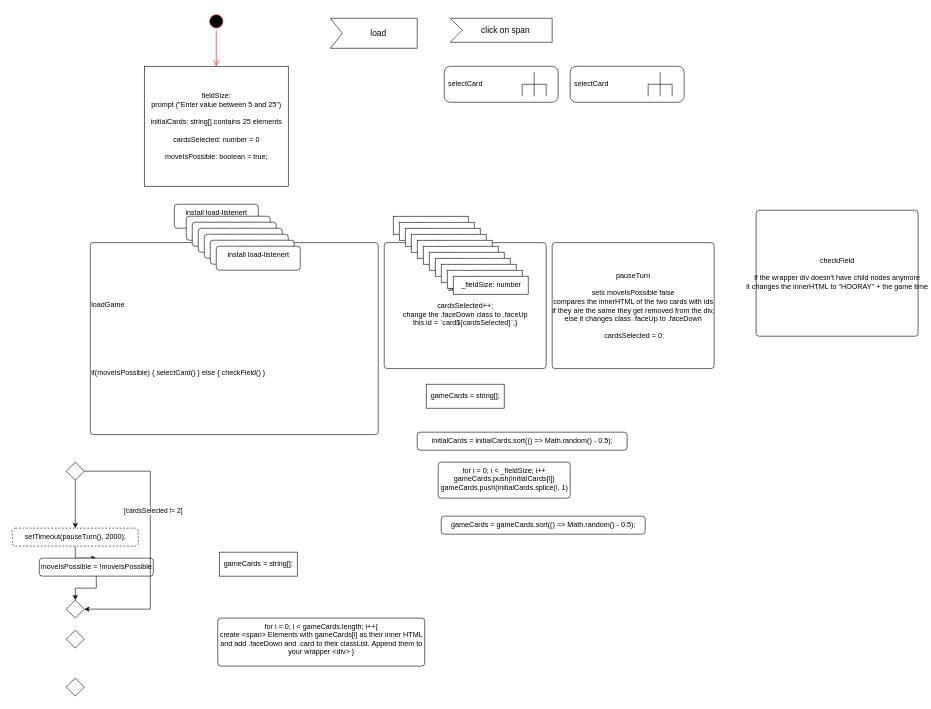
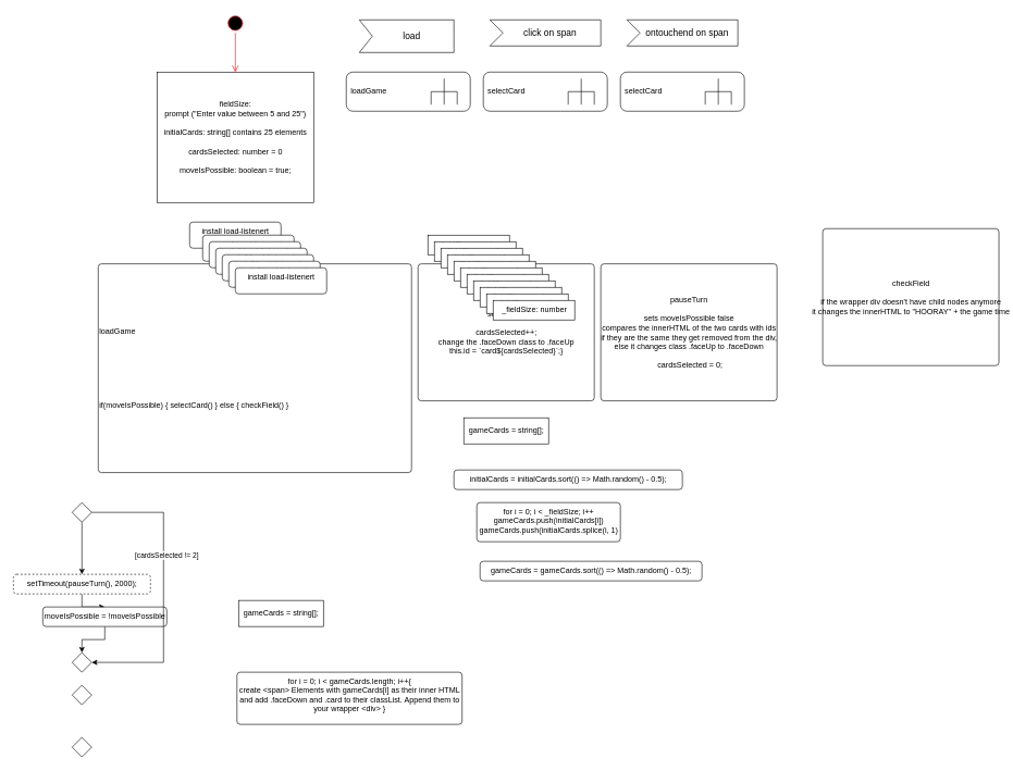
  <mxCell id="0" />
  <mxCell id="1" parent="0" />
  <mxCell id="2" value="" style="ellipse;html=1;shape=startState;fillColor=#000000;strokeColor=#ff0000;" vertex="1" parent="1"><mxGeometry x="345" y="20" width="30" height="30" as="geometry" /></mxCell>
  <mxCell id="3" value="" style="edgeStyle=orthogonalEdgeStyle;html=1;verticalAlign=bottom;endArrow=open;endSize=8;strokeColor=#ff0000;rounded=0;entryX=0.5;entryY=0;entryDx=0;entryDy=0;" edge="1" source="2" parent="1" target="4"><mxGeometry relative="1" as="geometry"><mxPoint x="345" y="120" as="targetPoint" /></mxGeometry></mxCell>
  <mxCell id="4" value="fieldSize:&lt;br&gt;prompt (&quot;Enter value between 5 and 25&quot;)&lt;br&gt;&lt;br&gt;initialCards: string[] contains 25 elements&lt;br&gt;&lt;br&gt;cardsSelected: number = 0&lt;br&gt;&lt;br&gt;moveIsPossible: boolean = true;" style="html=1;" vertex="1" parent="1"><mxGeometry x="240" y="110" width="240" height="200" as="geometry" /></mxCell>
  <mxCell id="5" value="load" style="html=1;shape=mxgraph.infographic.ribbonSimple;notch1=20;notch2=0;align=center;verticalAlign=middle;fontSize=14;fontStyle=0;fillColor=#FFFFFF;flipH=0;spacingRight=0;spacingLeft=14;" vertex="1" parent="1"><mxGeometry x="550" y="30" width="145" height="50" as="geometry" /></mxCell>
+ <mxCell id="6" value="loadGame" style="shape=mxgraph.uml25.behaviorAction;html=1;rounded=1;absoluteArcSize=1;arcSize=10;align=left;spacingLeft=5;" vertex="1" parent="1"><mxGeometry x="530" y="110" width="190" height="60" as="geometry" /></mxCell>
  <mxCell id="7" value="install load-listenert" style="html=1;align=center;verticalAlign=top;rounded=1;absoluteArcSize=1;arcSize=10;dashed=0;" vertex="1" parent="1"><mxGeometry x="290" y="340" width="140" height="40" as="geometry" /></mxCell>
  <mxCell id="8" value="loadGame&lt;br&gt;&lt;br&gt;&lt;br&gt;&lt;br&gt;&lt;br&gt;&lt;br&gt;&lt;br&gt;&lt;br&gt;if(moveIsPossible) { selectCard() } else { checkField() }" style="html=1;align=left;verticalAlign=middle;rounded=1;absoluteArcSize=1;arcSize=10;dashed=0;" vertex="1" parent="1"><mxGeometry x="150" y="404" width="480" height="320" as="geometry" /></mxCell>
  <mxCell id="9" value="click on span" style="html=1;shape=mxgraph.infographic.ribbonSimple;notch1=20;notch2=0;align=center;verticalAlign=middle;fontSize=14;fontStyle=0;fillColor=#FFFFFF;flipH=0;spacingRight=0;spacingLeft=14;" vertex="1" parent="1"><mxGeometry x="750" y="30" width="170" height="40" as="geometry" /></mxCell>
+ <mxCell id="10" value="ontouchend on span" style="html=1;shape=mxgraph.infographic.ribbonSimple;notch1=20;notch2=0;align=center;verticalAlign=middle;fontSize=14;fontStyle=0;fillColor=#FFFFFF;flipH=0;spacingRight=0;spacingLeft=14;" vertex="1" parent="1"><mxGeometry x="960" y="30" width="170" height="40" as="geometry" /></mxCell>
  <mxCell id="11" value="selectCard" style="shape=mxgraph.uml25.behaviorAction;html=1;rounded=1;absoluteArcSize=1;arcSize=10;align=left;spacingLeft=5;" vertex="1" parent="1"><mxGeometry x="740" y="110" width="190" height="60" as="geometry" /></mxCell>
  <mxCell id="12" value="selectCard&lt;br&gt;&lt;br&gt;cardsSelected++;&lt;br&gt;change the .faceDown class to .faceUp&lt;br&gt;this.id = `card${cardsSelected}`;}" style="html=1;align=center;verticalAlign=middle;rounded=1;absoluteArcSize=1;arcSize=10;dashed=0;" vertex="1" parent="1"><mxGeometry x="640" y="404" width="270" height="210" as="geometry" /></mxCell>
  <mxCell id="13" value="pauseTurn&lt;br&gt;&lt;br&gt;sets moveIsPossible false&lt;br&gt;compares the innerHTML of the two cards with ids&lt;br&gt;if they are the same they get removed from the div,&lt;br&gt;else it changes class .faceUp to .faceDown&lt;br&gt;&lt;br&gt;&amp;nbsp;cardsSelected = 0;" style="html=1;align=center;verticalAlign=middle;rounded=1;absoluteArcSize=1;arcSize=10;dashed=0;" vertex="1" parent="1"><mxGeometry x="920" y="404" width="270" height="210" as="geometry" /></mxCell>
  <mxCell id="14" value="checkField&lt;br&gt;&lt;br&gt;if the wrapper div doesn't have child nodes anymore&lt;br&gt;it changes the innerHTML to &quot;HOORAY&quot; + the game time" style="html=1;align=center;verticalAlign=middle;rounded=1;absoluteArcSize=1;arcSize=10;dashed=0;" vertex="1" parent="1"><mxGeometry x="1260" y="350" width="270" height="210" as="geometry" /></mxCell>
  <mxCell id="15" value="selectCard" style="shape=mxgraph.uml25.behaviorAction;html=1;rounded=1;absoluteArcSize=1;arcSize=10;align=left;spacingLeft=5;" vertex="1" parent="1"><mxGeometry x="950" y="110" width="190" height="60" as="geometry" /></mxCell>
  <mxCell id="16" value="_fieldSize: number" style="html=1;" vertex="1" parent="1"><mxGeometry x="655" y="360" width="125" height="30" as="geometry" /></mxCell>
  <mxCell id="17" value="_fieldSize: number" style="html=1;" vertex="1" parent="1"><mxGeometry x="665" y="370" width="125" height="30" as="geometry" /></mxCell>
  <mxCell id="18" value="_fieldSize: number" style="html=1;" vertex="1" parent="1"><mxGeometry x="675" y="380" width="125" height="30" as="geometry" /></mxCell>
  <mxCell id="19" value="_fieldSize: number" style="html=1;" vertex="1" parent="1"><mxGeometry x="685" y="390" width="125" height="30" as="geometry" /></mxCell>
  <mxCell id="20" value="_fieldSize: number" style="html=1;" vertex="1" parent="1"><mxGeometry x="695" y="400" width="125" height="30" as="geometry" /></mxCell>
  <mxCell id="21" value="_fieldSize: number" style="html=1;" vertex="1" parent="1"><mxGeometry x="705" y="410" width="125" height="30" as="geometry" /></mxCell>
  <mxCell id="22" value="_fieldSize: number" style="html=1;" vertex="1" parent="1"><mxGeometry x="715" y="420" width="125" height="30" as="geometry" /></mxCell>
  <mxCell id="23" value="_fieldSize: number" style="html=1;" vertex="1" parent="1"><mxGeometry x="725" y="430" width="125" height="30" as="geometry" /></mxCell>
  <mxCell id="24" value="_fieldSize: number" style="html=1;" vertex="1" parent="1"><mxGeometry x="735" y="440" width="125" height="30" as="geometry" /></mxCell>
  <mxCell id="25" value="_fieldSize: number" style="html=1;" vertex="1" parent="1"><mxGeometry x="745" y="450" width="125" height="30" as="geometry" /></mxCell>
  <mxCell id="26" value="_fieldSize: number" style="html=1;" vertex="1" parent="1"><mxGeometry x="755" y="460" width="125" height="30" as="geometry" /></mxCell>
  <mxCell id="27" value="&lt;div style=&quot;text-align: left&quot;&gt;&lt;span&gt;gameCards = string[];&lt;/span&gt;&lt;/div&gt;" style="html=1;" vertex="1" parent="1"><mxGeometry x="710" y="640" width="130" height="40" as="geometry" /></mxCell>
  <mxCell id="28" value="initialCards = initialCards.sort(() =&amp;gt; Math.random() - 0.5);" style="html=1;align=center;verticalAlign=top;rounded=1;absoluteArcSize=1;arcSize=10;dashed=0;" vertex="1" parent="1"><mxGeometry x="695" y="720" width="350" height="30" as="geometry" /></mxCell>
  <mxCell id="29" value="&lt;span style=&quot;text-align: left&quot;&gt;for i = 0; i &amp;lt; _fieldSize; i++&lt;/span&gt;&lt;br style=&quot;text-align: left&quot;&gt;&lt;span style=&quot;text-align: left&quot;&gt;gameCards.push(initialCards[i])&lt;/span&gt;&lt;br style=&quot;text-align: left&quot;&gt;&lt;span style=&quot;text-align: left&quot;&gt;gameCards.push(initialCards.splice(i, 1)&lt;/span&gt;" style="html=1;align=center;verticalAlign=top;rounded=1;absoluteArcSize=1;arcSize=10;dashed=0;" vertex="1" parent="1"><mxGeometry x="730" y="770" width="220" height="60" as="geometry" /></mxCell>
  <mxCell id="30" value="install load-listenert" style="html=1;align=center;verticalAlign=top;rounded=1;absoluteArcSize=1;arcSize=10;dashed=0;" vertex="1" parent="1"><mxGeometry x="310" y="360" width="140" height="40" as="geometry" /></mxCell>
  <mxCell id="31" value="install load-listenert" style="html=1;align=center;verticalAlign=top;rounded=1;absoluteArcSize=1;arcSize=10;dashed=0;" vertex="1" parent="1"><mxGeometry x="320" y="370" width="140" height="40" as="geometry" /></mxCell>
  <mxCell id="32" value="install load-listenert" style="html=1;align=center;verticalAlign=top;rounded=1;absoluteArcSize=1;arcSize=10;dashed=0;" vertex="1" parent="1"><mxGeometry x="330" y="380" width="140" height="40" as="geometry" /></mxCell>
  <mxCell id="33" value="install load-listenert" style="html=1;align=center;verticalAlign=top;rounded=1;absoluteArcSize=1;arcSize=10;dashed=0;" vertex="1" parent="1"><mxGeometry x="340" y="390" width="140" height="40" as="geometry" /></mxCell>
  <mxCell id="34" value="install load-listenert" style="html=1;align=center;verticalAlign=top;rounded=1;absoluteArcSize=1;arcSize=10;dashed=0;" vertex="1" parent="1"><mxGeometry x="350" y="400" width="140" height="40" as="geometry" /></mxCell>
  <mxCell id="35" value="install load-listenert" style="html=1;align=center;verticalAlign=top;rounded=1;absoluteArcSize=1;arcSize=10;dashed=0;" vertex="1" parent="1"><mxGeometry x="360" y="410" width="140" height="40" as="geometry" /></mxCell>
  <mxCell id="36" style="edgeStyle=orthogonalEdgeStyle;rounded=0;orthogonalLoop=1;jettySize=auto;html=1;exitX=0.5;exitY=1;exitDx=0;exitDy=0;entryX=0.5;entryY=0;entryDx=0;entryDy=0;" edge="1" parent="1" source="37" target="41"><mxGeometry relative="1" as="geometry" /></mxCell>
  <mxCell id="37" value="&lt;span style=&quot;text-align: left&quot;&gt;setTimeout(pauseTurn(), 2000);&lt;/span&gt;" style="html=1;align=center;verticalAlign=top;rounded=1;absoluteArcSize=1;arcSize=10;dashed=1;" vertex="1" parent="1"><mxGeometry x="20" y="880" width="210" height="30" as="geometry" /></mxCell>
  <mxCell id="38" value="&lt;span style=&quot;text-align: left&quot;&gt;for i = 0; i &amp;lt; gameCards.length; i++{&lt;/span&gt;&lt;br style=&quot;text-align: left&quot;&gt;&lt;span style=&quot;text-align: left&quot;&gt;create &amp;lt;span&amp;gt; Elements with gameCards[i] as their inner HTML&lt;/span&gt;&lt;br style=&quot;text-align: left&quot;&gt;&lt;span style=&quot;text-align: left&quot;&gt;and add .faceDown and .card to their classList. Append them to your wrapper &amp;lt;div&amp;gt; }&lt;/span&gt;" style="html=1;align=center;verticalAlign=top;rounded=1;absoluteArcSize=1;arcSize=10;dashed=0;whiteSpace=wrap;" vertex="1" parent="1"><mxGeometry x="362.5" y="1030" width="345" height="80" as="geometry" /></mxCell>
  <mxCell id="39" value="&lt;span style=&quot;text-align: left&quot;&gt;gameCards = gameCards.sort(() =&amp;gt; Math.random() - 0.5);&lt;/span&gt;" style="html=1;align=center;verticalAlign=top;rounded=1;absoluteArcSize=1;arcSize=10;dashed=0;" vertex="1" parent="1"><mxGeometry x="735" y="860" width="340" height="30" as="geometry" /></mxCell>
  <mxCell id="40" style="edgeStyle=orthogonalEdgeStyle;rounded=0;orthogonalLoop=1;jettySize=auto;html=1;exitX=0.5;exitY=1;exitDx=0;exitDy=0;entryX=0.5;entryY=0;entryDx=0;entryDy=0;" edge="1" parent="1" source="41" target="46"><mxGeometry relative="1" as="geometry"><mxPoint x="125" y="1010" as="targetPoint" /></mxGeometry></mxCell>
  <mxCell id="41" value="&lt;span style=&quot;text-align: left&quot;&gt;moveIsPossible = !moveIsPossible&lt;/span&gt;" style="html=1;align=center;verticalAlign=top;rounded=1;absoluteArcSize=1;arcSize=10;dashed=0;" vertex="1" parent="1"><mxGeometry x="65" y="930" width="190" height="30" as="geometry" /></mxCell>
  <mxCell id="42" style="edgeStyle=orthogonalEdgeStyle;rounded=0;orthogonalLoop=1;jettySize=auto;html=1;exitX=1;exitY=0.5;exitDx=0;exitDy=0;entryX=1;entryY=0.5;entryDx=0;entryDy=0;" edge="1" parent="1" source="45" target="46"><mxGeometry relative="1" as="geometry"><Array as="points"><mxPoint x="250" y="785" /><mxPoint x="250" y="1015" /></Array></mxGeometry></mxCell>
  <mxCell id="43" value="[cardsSelected != 2]" style="edgeLabel;html=1;align=center;verticalAlign=middle;resizable=0;points=[];" vertex="1" connectable="0" parent="42"><mxGeometry x="0.187" y="4" relative="1" as="geometry"><mxPoint y="-92" as="offset" /></mxGeometry></mxCell>
  <mxCell id="44" style="edgeStyle=orthogonalEdgeStyle;rounded=0;orthogonalLoop=1;jettySize=auto;html=1;entryX=0.5;entryY=0;entryDx=0;entryDy=0;exitX=0.5;exitY=1;exitDx=0;exitDy=0;" edge="1" parent="1" source="45" target="37"><mxGeometry relative="1" as="geometry"><mxPoint x="150" y="800" as="sourcePoint" /></mxGeometry></mxCell>
  <mxCell id="45" value="" style="rhombus;" vertex="1" parent="1"><mxGeometry x="110" y="770" width="30" height="30" as="geometry" /></mxCell>
  <mxCell id="46" value="" style="rhombus;" vertex="1" parent="1"><mxGeometry x="110" y="1000" width="30" height="30" as="geometry" /></mxCell>
  <mxCell id="47" value="" style="rhombus;" vertex="1" parent="1"><mxGeometry x="110" y="1130" width="30" height="30" as="geometry" /></mxCell>
  <mxCell id="48" value="" style="rhombus;" vertex="1" parent="1"><mxGeometry x="110" y="1050" width="30" height="30" as="geometry" /></mxCell>
  <mxCell id="49" value="&lt;div style=&quot;text-align: left&quot;&gt;&lt;span&gt;gameCards = string[];&lt;/span&gt;&lt;/div&gt;" style="html=1;" vertex="1" parent="1"><mxGeometry x="365" y="920" width="130" height="40" as="geometry" /></mxCell>
